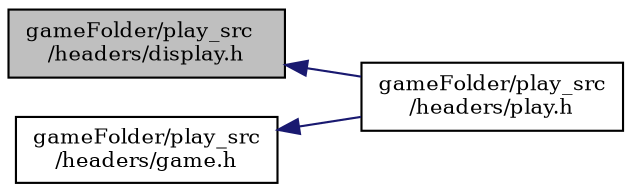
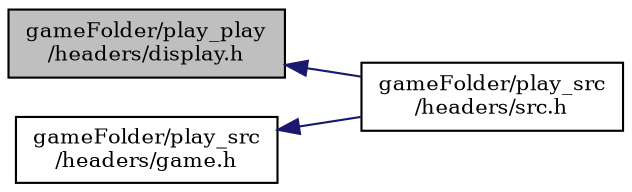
  digraph {
    fontname="DejaVu Serif"
    rankdir=LR
    node [color=black fillcolor=white fontname="DejaVu Serif" fontsize=10 shape=record style=filled]
    edge [color=midnightblue dir=back fontname="DejaVu Serif" fontsize=10 labelfontname=Helvetica labelfontsize=10 style=solid]
-   n1 [fillcolor=grey75 fontcolor=black height=0.2 label="gameFolder/play_src\l/headers/display.h" width=0.4]
-   n2 [height=0.2 label="gameFolder/play_src\l/headers/play.h" width=0.4]
+   n1 [fillcolor=grey75 fontcolor=black height=0.2 label="gameFolder/play_play\l/headers/display.h" width=0.4]
+   n2 [height=0.2 label="gameFolder/play_src\l/headers/src.h" width=0.4]
    n3 [height=0.2 label="gameFolder/play_src\l/headers/game.h" width=0.4]
    n1 -> n2
    n3 -> n2
  }
